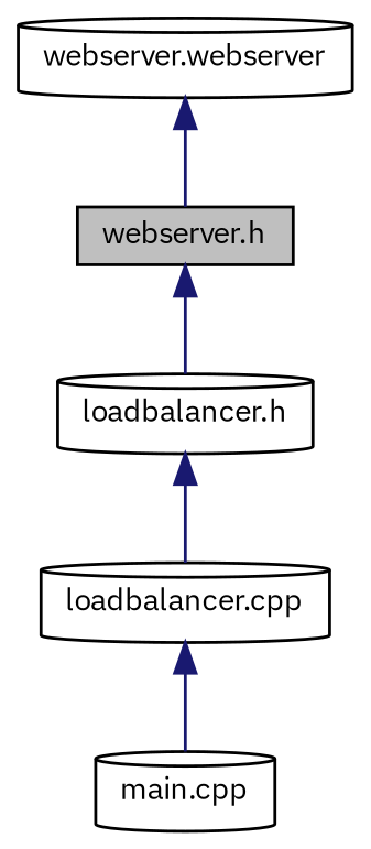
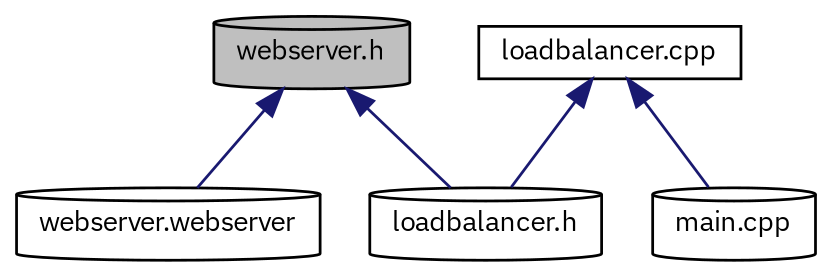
  digraph {
    fontname="IBM Plex Sans"
    node [color=black fillcolor=white fontname="IBM Plex Sans" fontsize=10 shape=cylinder style=filled]
    edge [color=midnightblue dir=back fontname="IBM Plex Sans" fontsize=10 labelfontname=Helvetica labelfontsize=10 style=solid]
-   n1 [fillcolor=grey75 fontcolor=black height=0.2 label="webserver.h" shape=box width=0.4]
+   n1 [fillcolor=grey75 fontcolor=black height=0.2 label="webserver.h" width=0.4]
    n2 [height=0.2 label="loadbalancer.h" width=0.4]
    n3 [height=0.2 label="webserver.webserver" width=0.4]
-   n4 [height=0.2 label="loadbalancer.cpp" width=0.4]
+   n4 [height=0.2 label="loadbalancer.cpp" shape=box width=0.4]
    n5 [height=0.2 label="main.cpp" width=0.4]
    n1 -> n2
-   n3 -> n1
-   n2 -> n4
+   n1 -> n3
+   n4 -> n2
    n4 -> n5
  }
